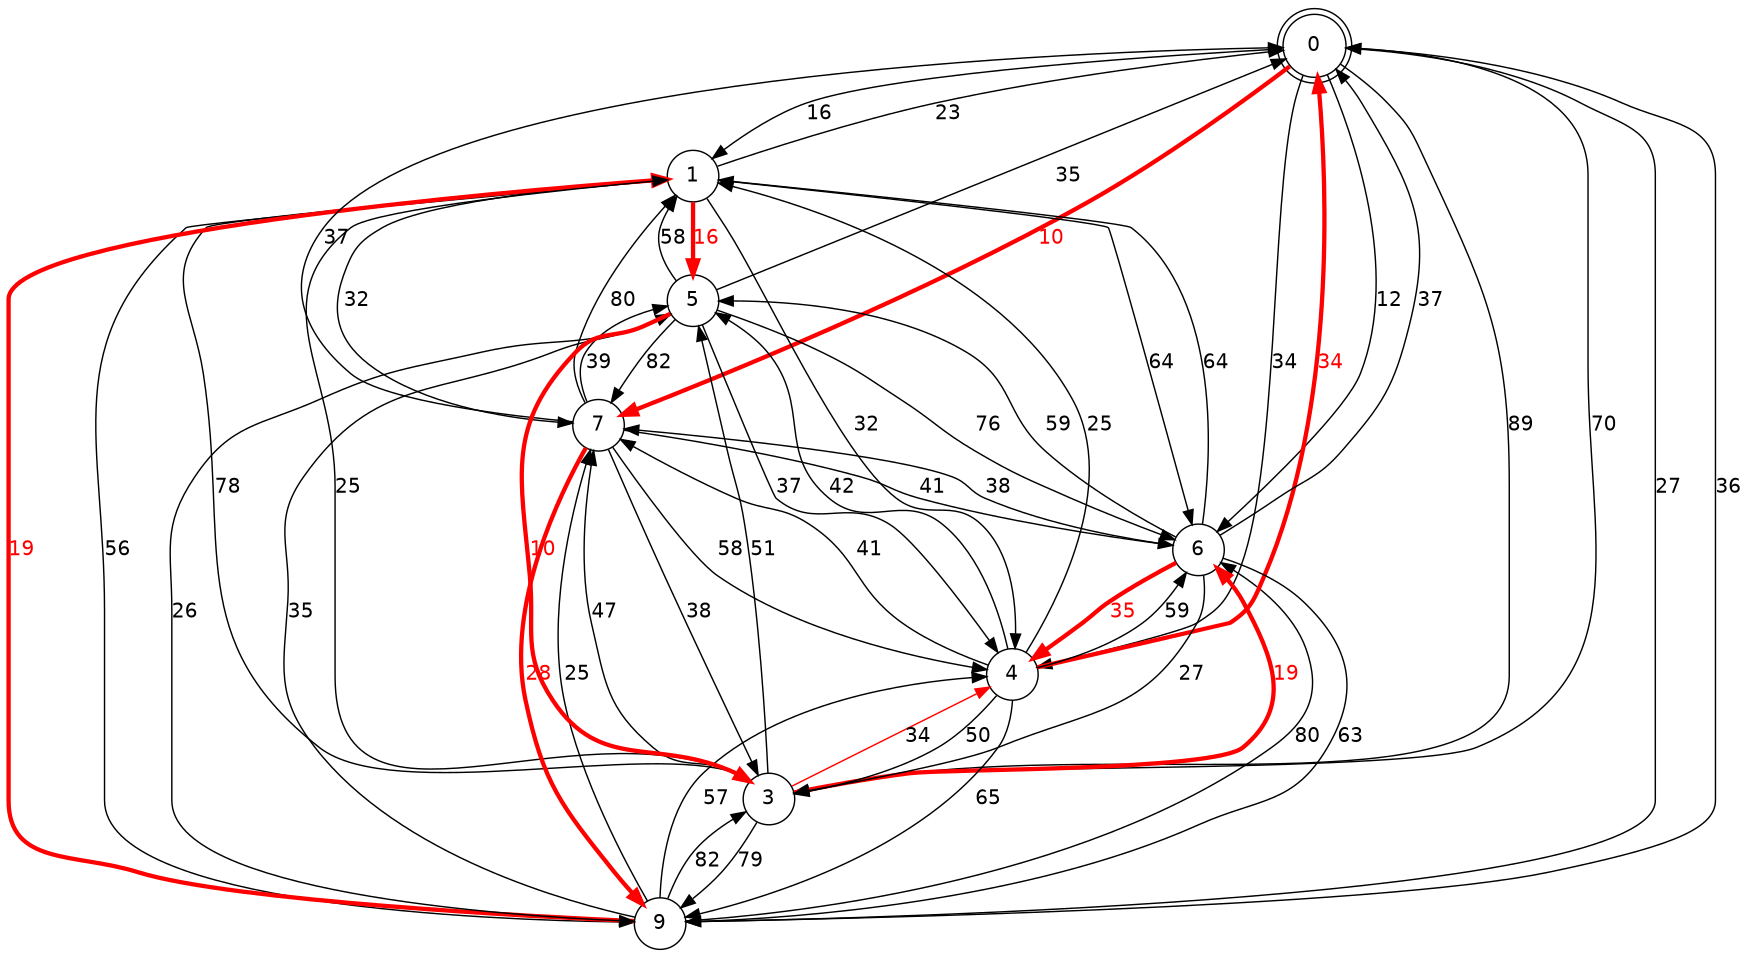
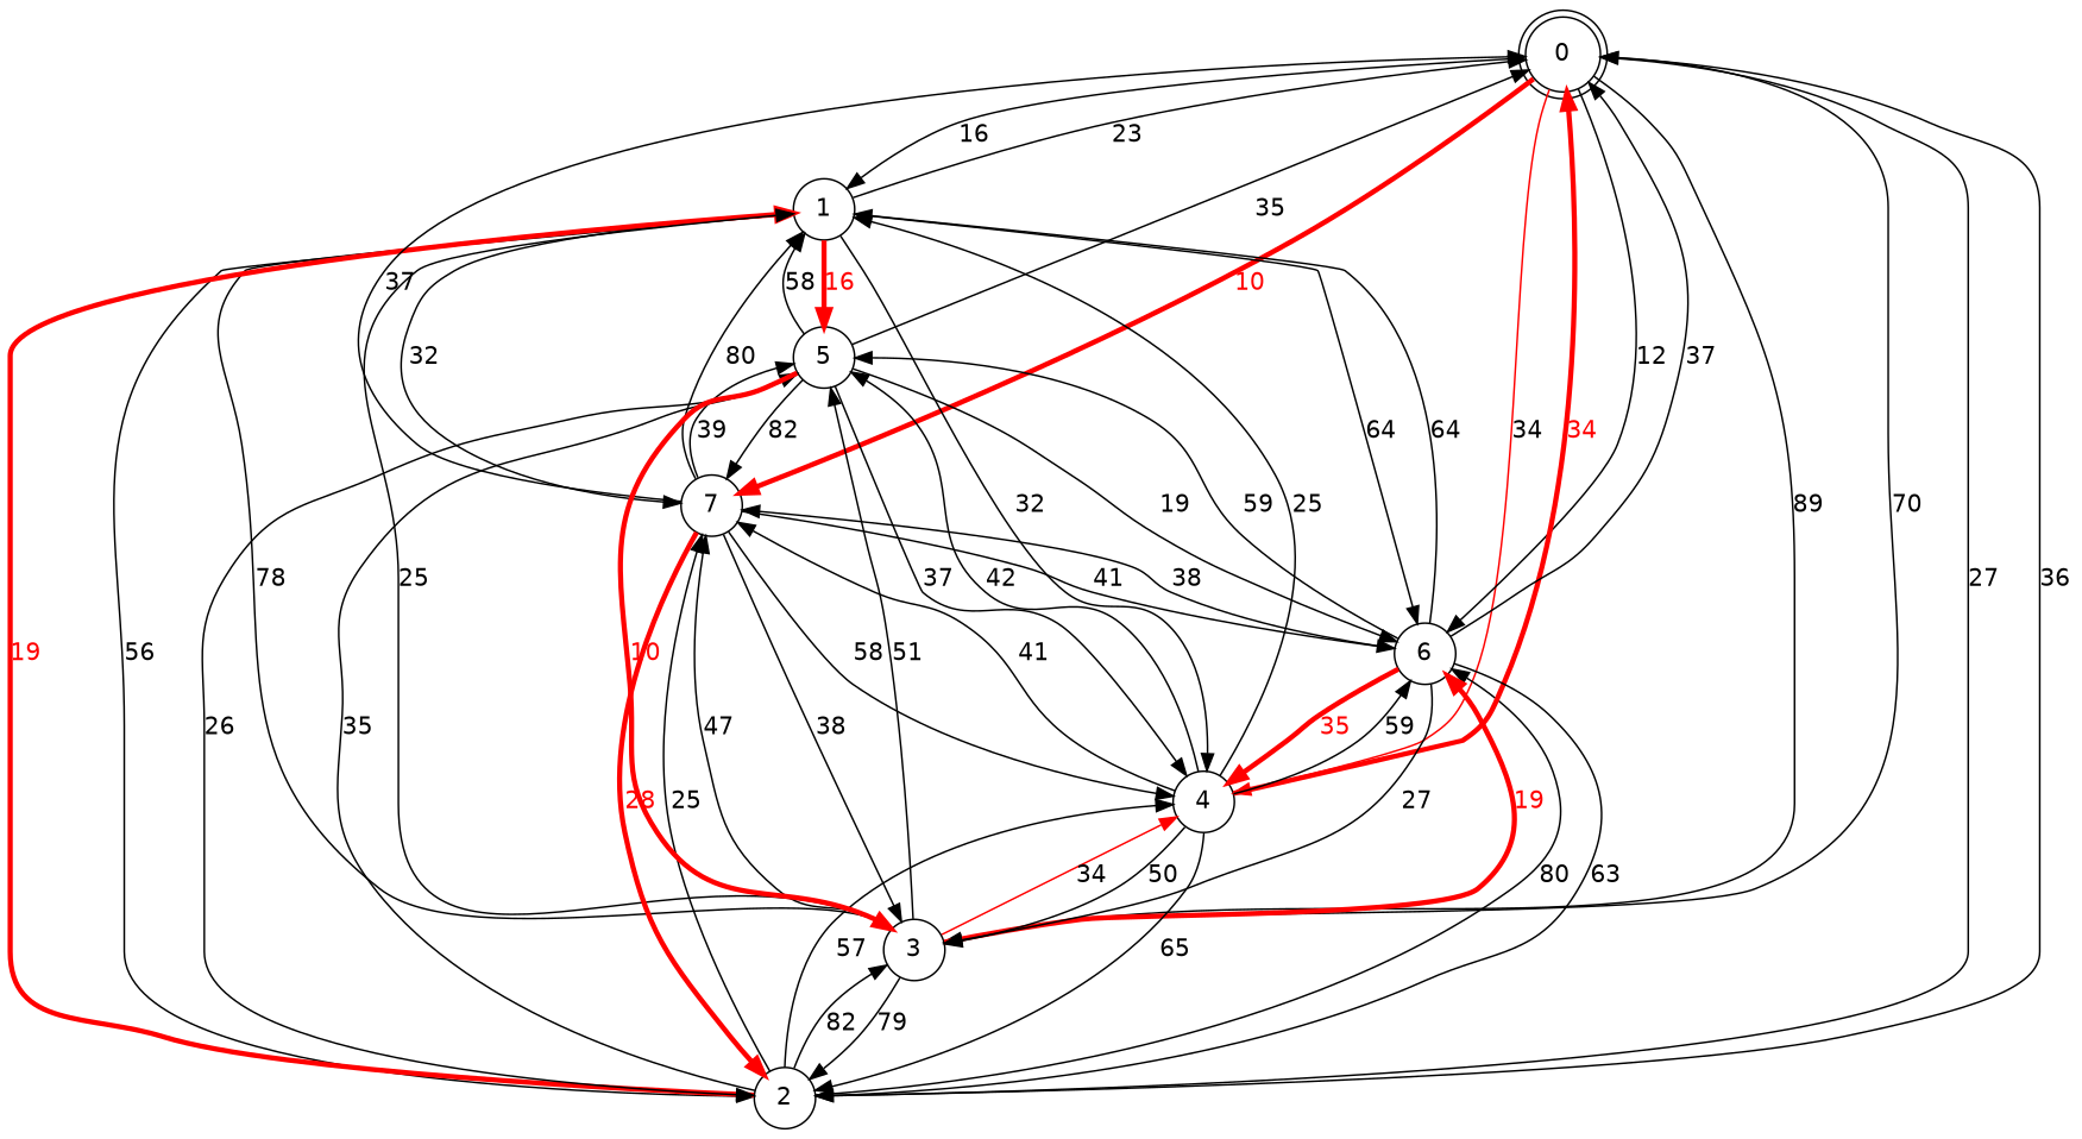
  digraph {
    fontname="DejaVu Sans"
    mindist=2.5
    splines=true
    node [fontname="DejaVu Sans" shape=circle]
    edge [fontname="DejaVu Sans"]
    0 [peripheries=2]
    1
-   2 [label=9]
+   2
    3
    4
    6
    7
    5
    0 -> 1 [label=16]
    0 -> 2 [label=27]
    0 -> 3 [label=89]
-   0 -> 4 [label=34]
+   0 -> 4 [label=34 color=red]
    0 -> 6 [label=12]
    0 -> 7 [color=red fontcolor=red label=10 penwidth=3.0]
    1 -> 0 [label=23]
    1 -> 2 [label=56]
    1 -> 3 [label=78]
    1 -> 4 [label=32]
    1 -> 6 [label=64]
    1 -> 7 [label=32]
    1 -> 5 [color=red fontcolor=red label=16 penwidth=3.0]
    2 -> 0 [label=36]
    2 -> 1 [color=red fontcolor=red label=19 penwidth=3.0]
    2 -> 3 [label=82]
    2 -> 4 [label=57]
    2 -> 6 [label=80]
    2 -> 7 [label=25]
    2 -> 5 [label=35]
    3 -> 0 [label=70]
    3 -> 1 [label=25]
    3 -> 2 [label=79]
    3 -> 4 [color=red label=34]
    3 -> 6 [color=red fontcolor=red label=19 penwidth=3.0]
    3 -> 7 [label=47]
    3 -> 5 [label=51]
    4 -> 0 [color=red fontcolor=red label=34 penwidth=3.0]
    4 -> 1 [label=25]
    4 -> 2 [label=65]
    4 -> 3 [label=50]
    4 -> 6 [label=59]
    4 -> 7 [label=41]
    4 -> 5 [label=42]
    6 -> 0 [label=37]
    6 -> 1 [label=64]
    6 -> 2 [label=63]
    6 -> 3 [label=27]
    6 -> 4 [color=red fontcolor=red label=35 penwidth=3.0]
    6 -> 7 [label=38]
    6 -> 5 [label=59]
    7 -> 0 [label=37]
    7 -> 1 [label=80]
    7 -> 2 [color=red fontcolor=red label=28 penwidth=3.0]
    7 -> 3 [label=38]
    7 -> 4 [label=58]
    7 -> 6 [label=41]
    7 -> 5 [label=39]
    5 -> 0 [label=35]
    5 -> 1 [label=58]
    5 -> 2 [label=26]
    5 -> 3 [color=red fontcolor=red label=10 penwidth=3.0]
    5 -> 4 [label=37]
-   5 -> 6 [label=76]
+   5 -> 6 [label=19]
    5 -> 7 [label=82]
  }
